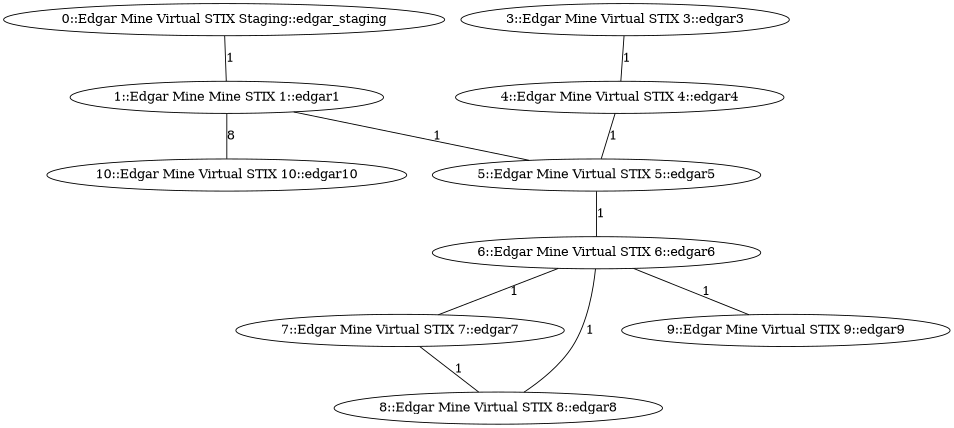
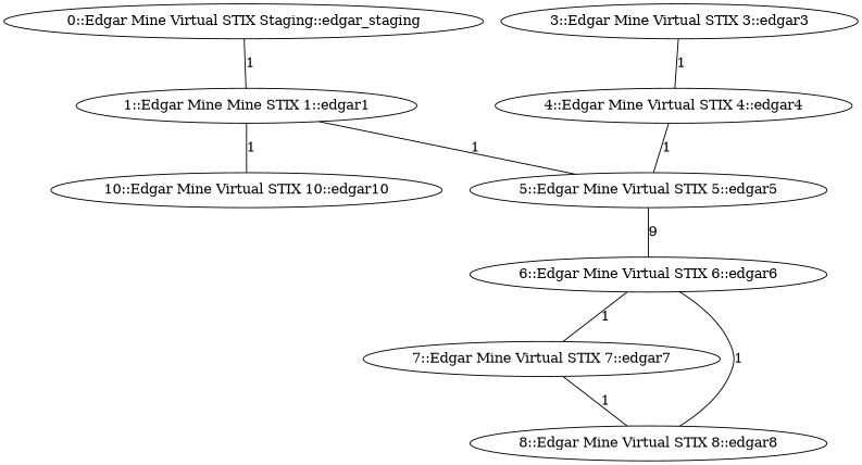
  graph {
    n1 [label="0::Edgar Mine Virtual STIX Staging::edgar_staging"]
    n2 [label="1::Edgar Mine Mine STIX 1::edgar1"]
    n3 [label="5::Edgar Mine Virtual STIX 5::edgar5"]
    n4 [label="10::Edgar Mine Virtual STIX 10::edgar10"]
    n5 [label="6::Edgar Mine Virtual STIX 6::edgar6"]
    n6 [label="3::Edgar Mine Virtual STIX 3::edgar3"]
    n7 [label="4::Edgar Mine Virtual STIX 4::edgar4"]
    n8 [label="7::Edgar Mine Virtual STIX 7::edgar7"]
    n9 [label="8::Edgar Mine Virtual STIX 8::edgar8"]
-   n10 [label="9::Edgar Mine Virtual STIX 9::edgar9"]
    n1 -- n2 [label=1]
    n2 -- n3 [label=1]
-   n2 -- n4 [label=8]
-   n3 -- n5 [label=1]
+   n2 -- n4 [label=1]
+   n3 -- n5 [label=9]
    n5 -- n8 [label=1]
    n5 -- n9 [label=1]
-   n5 -- n10 [label=1]
    n6 -- n7 [label=1]
    n7 -- n3 [label=1]
    n8 -- n9 [label=1]
  }
